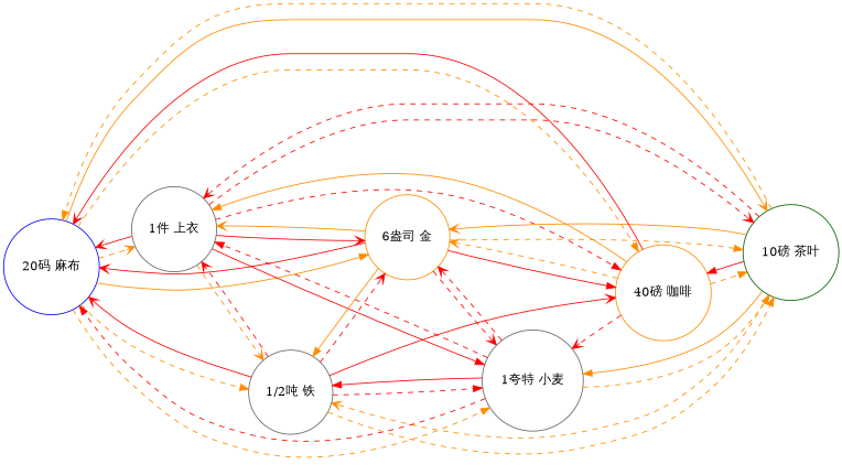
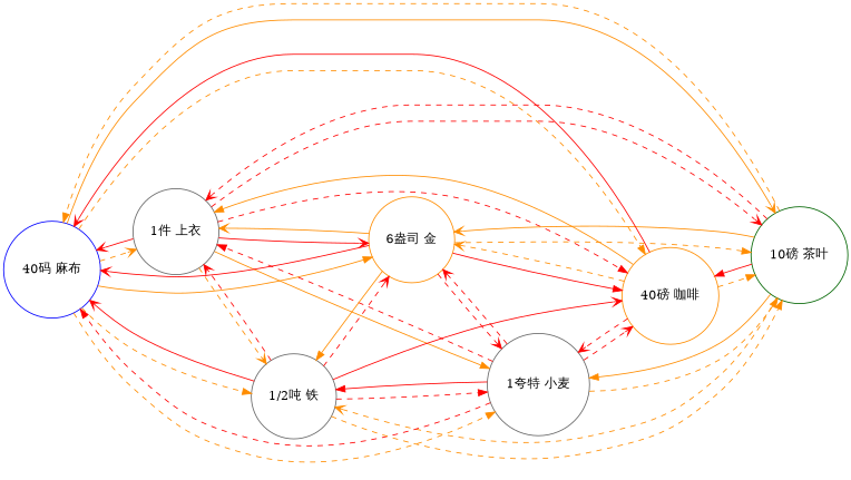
  digraph {
    rankdir=LR
    node [color=gray40 shape=circle]
    edge [arrowhead=vee color=red style=dashed]
-   "20码 麻布" [color=blue]
+   "20码 麻布" [color=blue label="40码 麻布"]
    "1件 上衣"
    "10磅 茶叶" [color=darkgreen]
    "40磅 咖啡" [color=darkorange]
    "1夸特 小麦"
    n6 [color=darkorange label="6盎司 金"]
    "1/2吨 铁"
    "20码 麻布" -> "1件 上衣" [color=darkorange]
    "20码 麻布" -> "10磅 茶叶" [color=darkorange style=solid]
    "20码 麻布" -> "40磅 咖啡" [arrowhead=normal color=darkorange]
    "20码 麻布" -> "1夸特 小麦" [arrowhead=normal color=darkorange]
    "20码 麻布" -> n6 [arrowhead=normal color=darkorange style=solid]
    "20码 麻布" -> "1/2吨 铁" [arrowhead=normal color=darkorange]
    "1件 上衣" -> "20码 麻布" [style=solid]
    "1件 上衣" -> "10磅 茶叶"
    "1件 上衣" -> "40磅 咖啡" [arrowhead=normal]
-   "1件 上衣" -> "1夸特 小麦" [arrowhead=normal style=solid]
+   "1件 上衣" -> "1夸特 小麦" [arrowhead=normal color=darkorange style=solid]
    "1件 上衣" -> n6 [style=solid]
    "1件 上衣" -> "1/2吨 铁" [color=darkorange]
    "10磅 茶叶" -> "20码 麻布" [arrowhead=normal color=darkorange]
    "10磅 茶叶" -> "1件 上衣"
    "10磅 茶叶" -> "40磅 咖啡" [arrowhead=normal style=solid]
    "10磅 茶叶" -> "1夸特 小麦" [arrowhead=normal color=darkorange style=solid]
    "10磅 茶叶" -> n6 [color=darkorange style=solid]
    "10磅 茶叶" -> "1/2吨 铁" [color=darkorange]
    "40磅 咖啡" -> "20码 麻布" [style=solid]
    "40磅 咖啡" -> "1件 上衣" [arrowhead=normal color=darkorange style=solid]
    "40磅 咖啡" -> "10磅 茶叶" [arrowhead=normal color=darkorange]
    "40磅 咖啡" -> "1夸特 小麦"
    "40磅 咖啡" -> n6 [color=darkorange]
    "1夸特 小麦" -> "20码 麻布" [arrowhead=normal]
    "1夸特 小麦" -> "1件 上衣" [arrowhead=normal]
    "1夸特 小麦" -> "10磅 茶叶" [arrowhead=normal color=darkorange]
+   "1夸特 小麦" -> "40磅 咖啡"
    "1夸特 小麦" -> n6
    "1夸特 小麦" -> "1/2吨 铁" [arrowhead=normal style=solid]
    n6 -> "20码 麻布" [style=solid]
    n6 -> "1件 上衣" [color=darkorange style=solid]
    n6 -> "10磅 茶叶" [arrowhead=normal color=darkorange]
    n6 -> "40磅 咖啡" [arrowhead=normal style=solid]
    n6 -> "1夸特 小麦"
    n6 -> "1/2吨 铁" [arrowhead=normal color=darkorange style=solid]
    "1/2吨 铁" -> "20码 麻布" [style=solid]
    "1/2吨 铁" -> "1件 上衣"
    "1/2吨 铁" -> "10磅 茶叶" [arrowhead=normal color=darkorange]
    "1/2吨 铁" -> "40磅 咖啡" [style=solid]
    "1/2吨 铁" -> "1夸特 小麦" [arrowhead=normal]
    "1/2吨 铁" -> n6
  }
